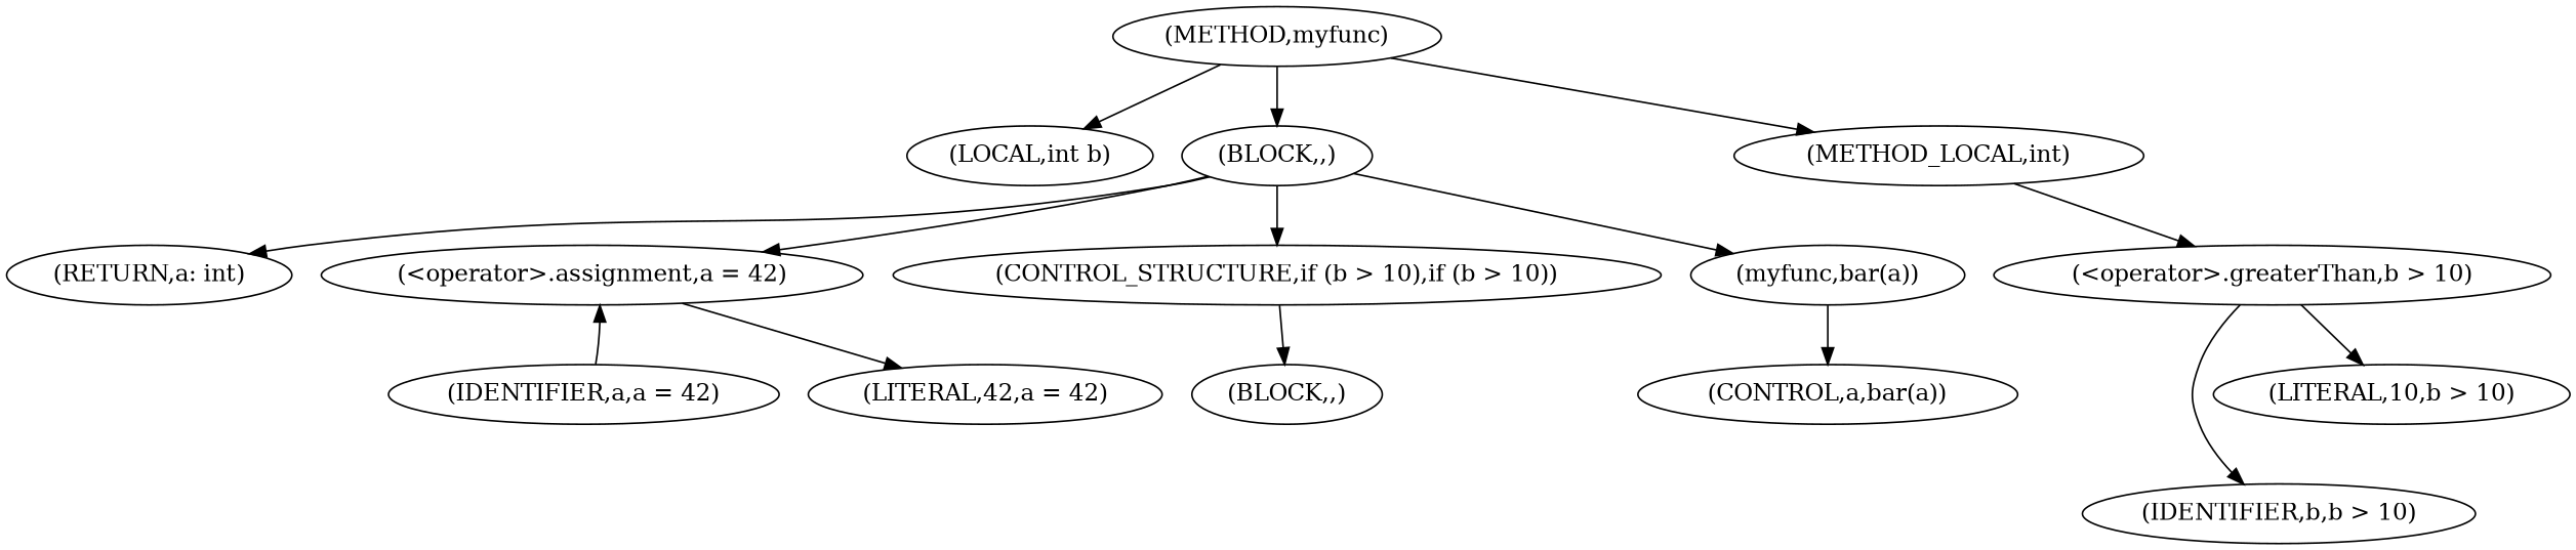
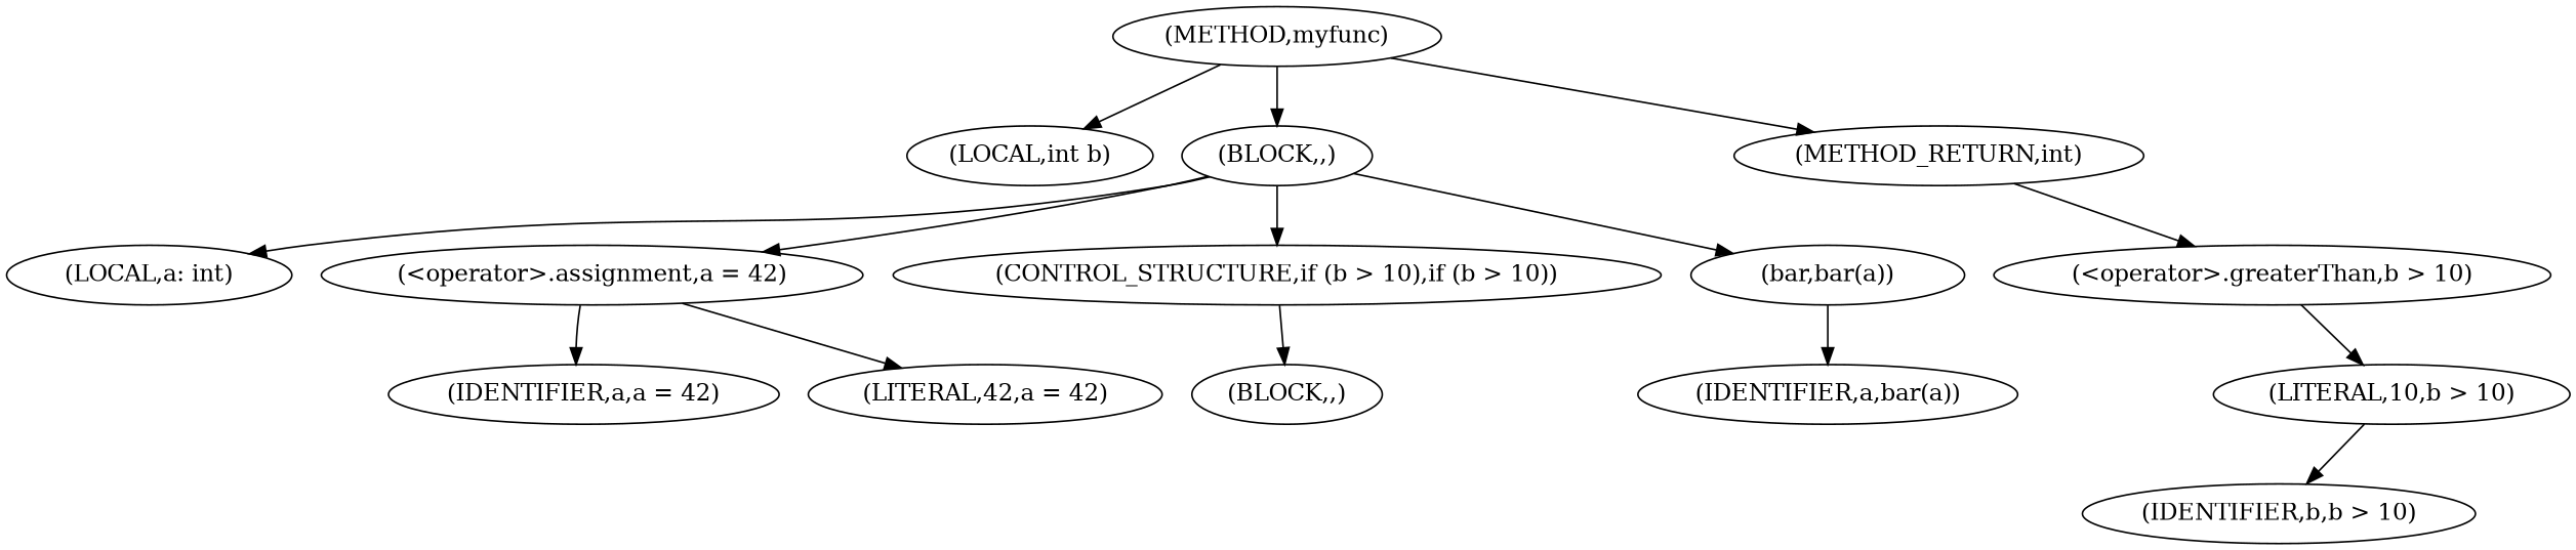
  digraph {
    n1 [label="(METHOD,myfunc)"]
    n2 [label="(LOCAL,int b)"]
    n3 [label="(BLOCK,,)"]
-   n4 [label="(METHOD_LOCAL,int)"]
-   n5 [label="(RETURN,a: int)"]
+   n4 [label="(METHOD_RETURN,int)"]
+   n5 [label="(LOCAL,a: int)"]
    n6 [label="(<operator>.assignment,a = 42)"]
    n7 [label="(CONTROL_STRUCTURE,if (b > 10),if (b > 10))"]
-   n8 [label="(myfunc,bar(a))"]
+   n8 [label="(bar,bar(a))"]
    n9 [label="(<operator>.greaterThan,b > 10)"]
    n10 [label="(IDENTIFIER,a,a = 42)"]
    n11 [label="(LITERAL,42,a = 42)"]
    n12 [label="(BLOCK,,)"]
-   n13 [label="(CONTROL,a,bar(a))"]
+   n13 [label="(IDENTIFIER,a,bar(a))"]
    n14 [label="(IDENTIFIER,b,b > 10)"]
    n15 [label="(LITERAL,10,b > 10)"]
    n1 -> n2
    n1 -> n3
    n1 -> n4
    n3 -> n5
    n3 -> n6
    n3 -> n7
    n3 -> n8
    n4 -> n9
-   n10 -> n6
+   n6 -> n10
    n6 -> n11
    n7 -> n12
    n8 -> n13
-   n9 -> n14
+   n15 -> n14
    n9 -> n15
  }
